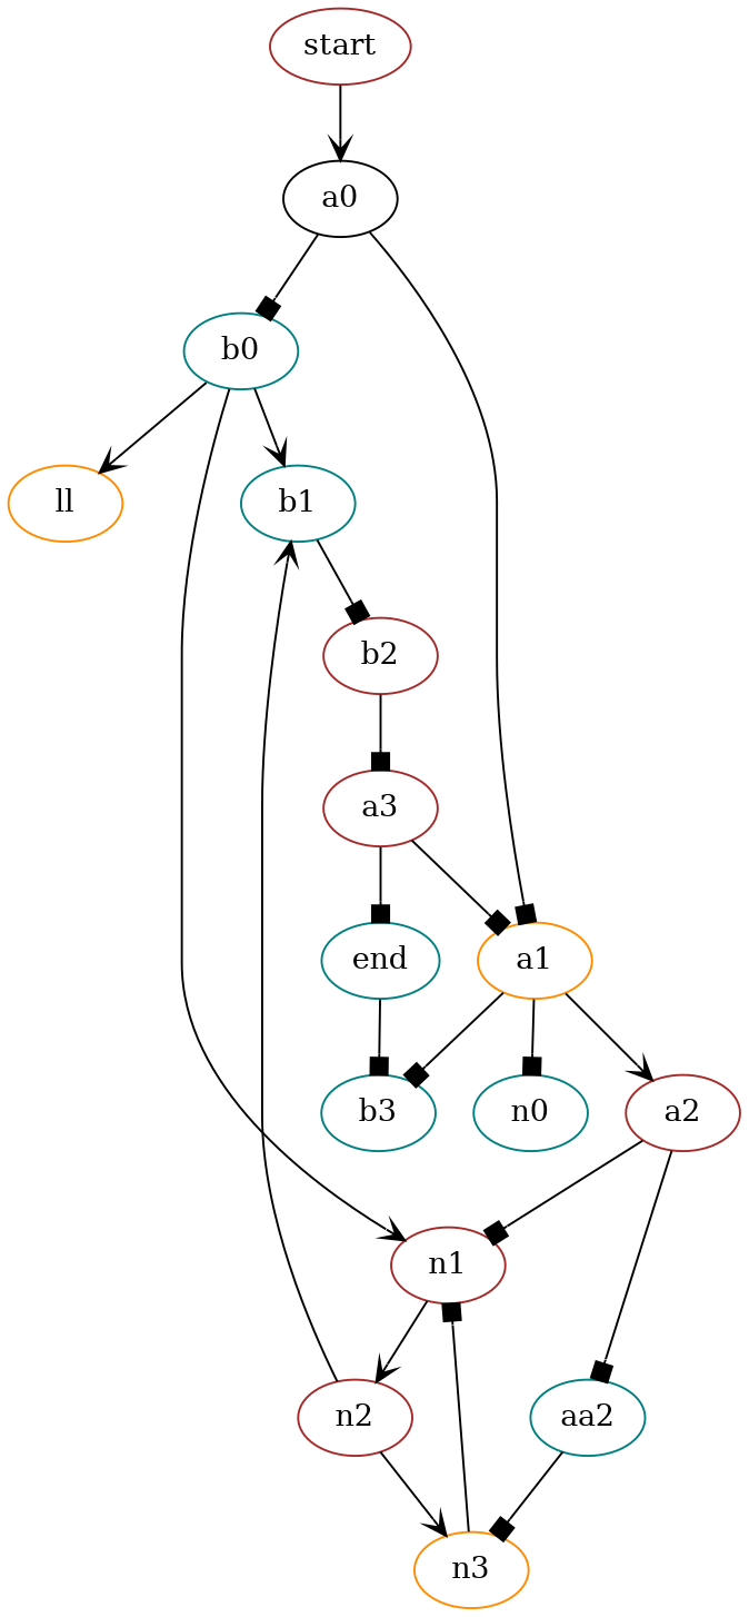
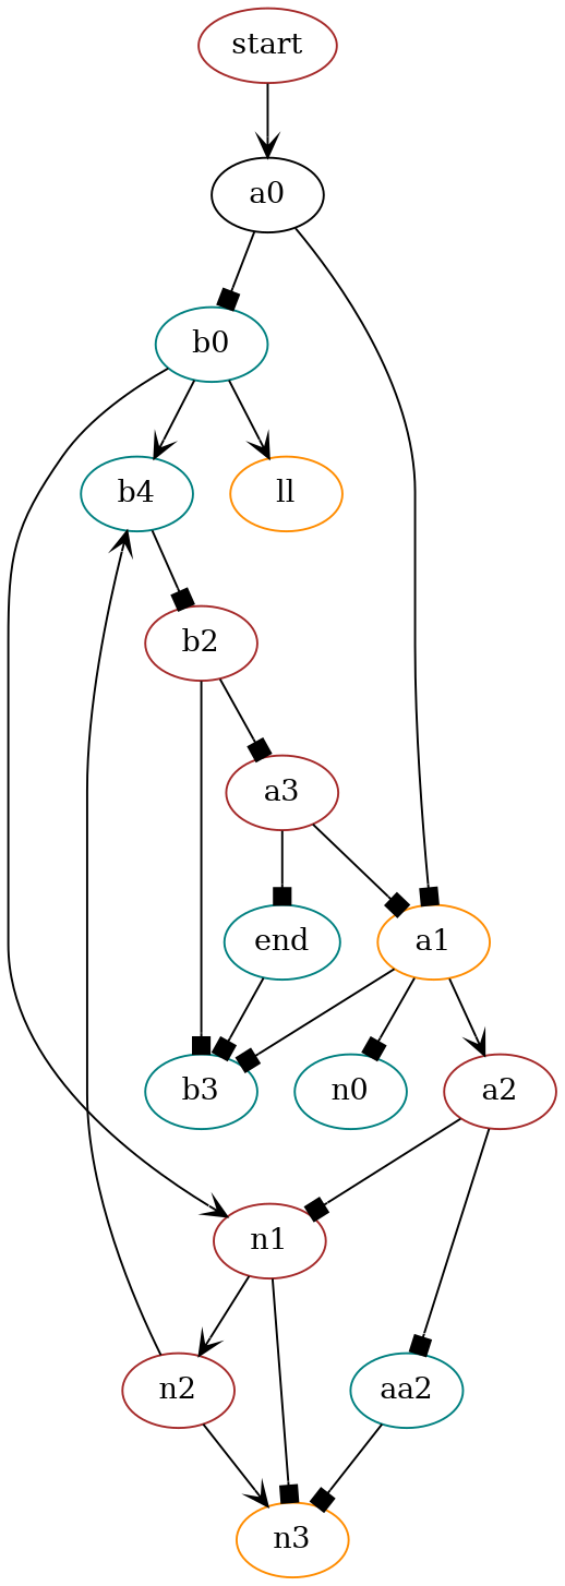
  digraph {
    node [color=brown]
    edge [arrowhead=box]
    a0 [color=black]
    start
    b0 [color=teal]
    a1 [color=darkorange]
-   b1 [color=teal]
+   b1 [color=teal label=b4]
    n1
    ll [color=darkorange]
    a2
    b3 [color=teal]
    n0 [color=teal]
    b2
    n2
    aa2 [color=teal]
    n3 [color=darkorange]
    end [color=teal]
    a3
    a0 -> b0
    a0 -> a1
    start -> a0 [arrowhead=vee]
    b0 -> b1 [arrowhead=vee]
    b0 -> n1 [arrowhead=vee]
    b0 -> ll [arrowhead=vee]
    a1 -> a2 [arrowhead=vee]
    a1 -> b3
    a1 -> n0
    b1 -> b2
    n1 -> n2 [arrowhead=vee]
    a2 -> n1
    a2 -> aa2
+   b2 -> b3
    b2 -> a3
    n2 -> b1 [arrowhead=vee]
    n2 -> n3 [arrowhead=vee]
    aa2 -> n3
-   n3 -> n1
+   n1 -> n3
    end -> b3
    a3 -> a1
    a3 -> end
  }
